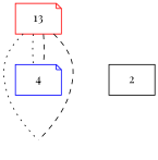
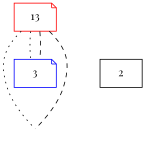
  graph {
    fontname="Playfair Display"
    node [shape=note fontname="Playfair Display"]
    edge [style=dotted fontname="Playfair Display"]
-   4 [color=blue]
+   4 [color=blue label=3]
    2 [shape=box]
    13 [color=red]
    3 [style=invis shape=""]
    subgraph sub_1 {
      rank=same
      4
      2
    }
    4 -- 3 [style=invis]
    13 -- 4
    13 -- 4 [style=dashed]
    13 -- 3 [headclip=false tailport=se style=dashed]
    13 -- 3 [headclip=false tailport=sw]
  }
